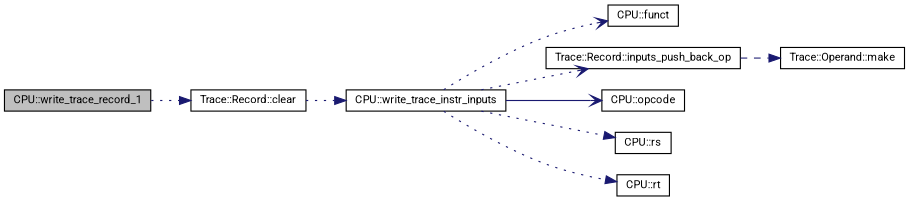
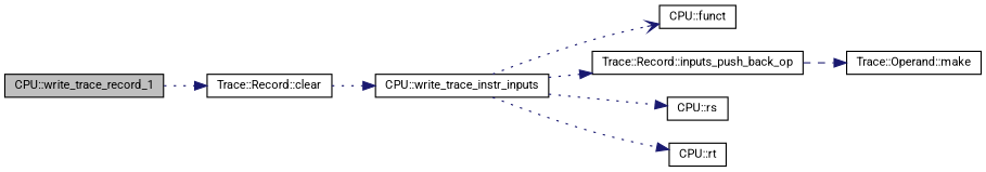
  digraph {
    fontname=Roboto
    rankdir=LR
    node [color=black fillcolor=white fontname=Roboto fontsize=10 shape=record style=filled]
    edge [arrowhead=normal color=midnightblue fontname=Roboto fontsize=10 labelfontname=FreeSans labelfontsize=10 style=dotted]
    n1 [fillcolor=grey75 fontcolor=black height=0.2 label="CPU::write_trace_record_1" width=0.4]
    n2 [height=0.2 label="Trace::Record::clear" width=0.4]
    n3 [height=0.2 label="CPU::write_trace_instr_inputs" width=0.4]
    n4 [height=0.2 label="CPU::funct" width=0.4]
    n5 [height=0.2 label="Trace::Record::inputs_push_back_op" width=0.4]
-   n6 [height=0.2 label="CPU::opcode" width=0.4]
    n7 [height=0.2 label="CPU::rs" width=0.4]
    n8 [height=0.2 label="CPU::rt" width=0.4]
    n9 [height=0.2 label="Trace::Operand::make" width=0.4]
    n1 -> n2
    n2 -> n3
    n3 -> n4 [arrowhead=vee]
-   n3 -> n5 [arrowhead=vee]
-   n3 -> n6 [arrowhead=vee style=solid]
+   n3 -> n5
    n3 -> n7
    n3 -> n8
    n5 -> n9 [style=dashed]
  }
